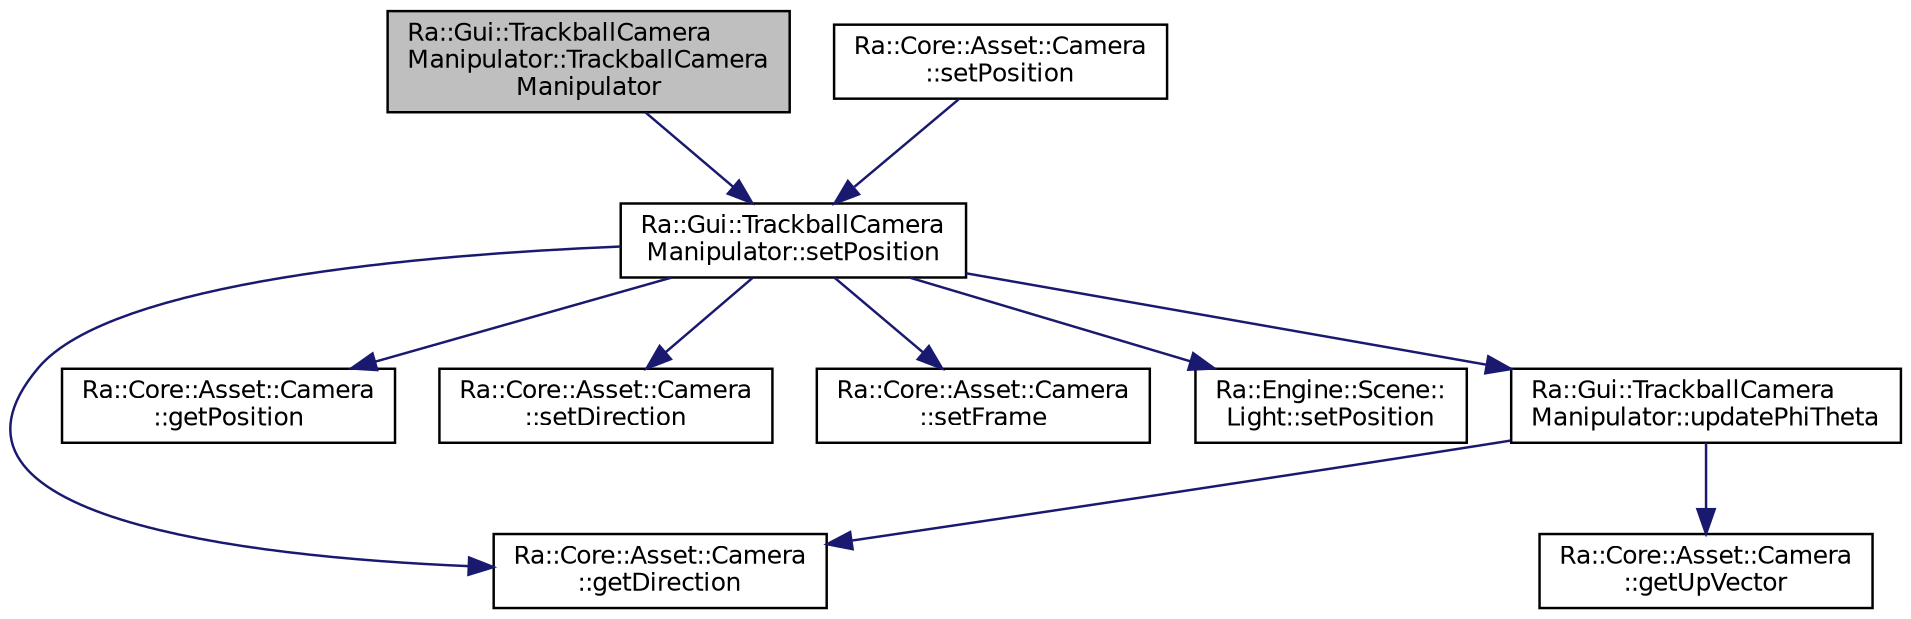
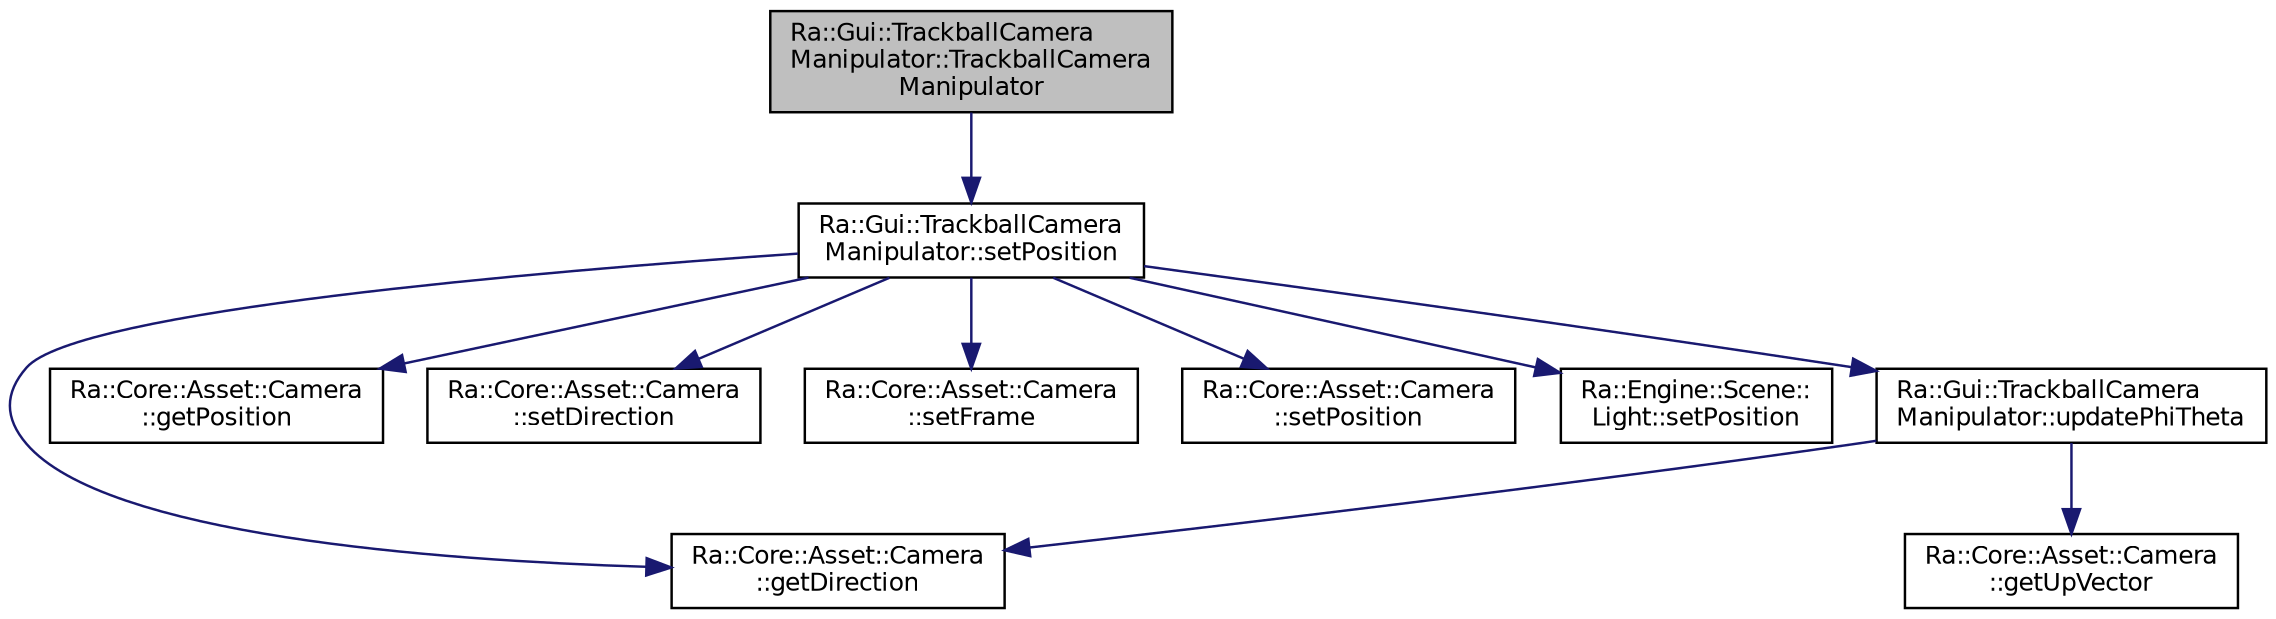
  digraph {
    rankdir=TB
    node [color=black fillcolor=white fontname=Helvetica fontsize=10 shape=record style=filled]
    edge [color=midnightblue fontname=Helvetica fontsize=10 labelfontname=Helvetica labelfontsize=10 style=solid]
    n1 [fillcolor=grey75 fontcolor=black height=0.2 label="Ra::Gui::TrackballCamera\lManipulator::TrackballCamera\lManipulator" width=0.4]
    n2 [height=0.2 label="Ra::Gui::TrackballCamera\lManipulator::setPosition" width=0.4]
    n3 [height=0.2 label="Ra::Core::Asset::Camera\l::getDirection" width=0.4]
    n4 [height=0.2 label="Ra::Core::Asset::Camera\l::getPosition" width=0.4]
    n5 [height=0.2 label="Ra::Core::Asset::Camera\l::setDirection" width=0.4]
    n6 [height=0.2 label="Ra::Core::Asset::Camera\l::setFrame" width=0.4]
    n7 [height=0.2 label="Ra::Core::Asset::Camera\l::setPosition" width=0.4]
    n8 [height=0.2 label="Ra::Engine::Scene::\lLight::setPosition" width=0.4]
    n9 [height=0.2 label="Ra::Gui::TrackballCamera\lManipulator::updatePhiTheta" width=0.4]
    n10 [height=0.2 label="Ra::Core::Asset::Camera\l::getUpVector" width=0.4]
    n1 -> n2
    n2 -> n3
    n2 -> n4
    n2 -> n5
    n2 -> n6
-   n7 -> n2
+   n2 -> n7
    n2 -> n8
    n2 -> n9
    n9 -> n3
    n9 -> n10
  }
